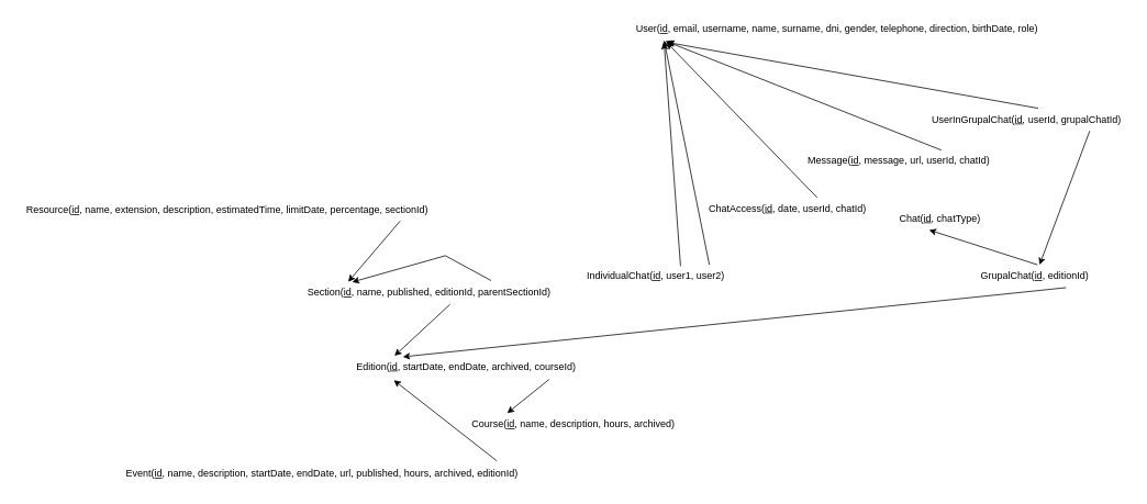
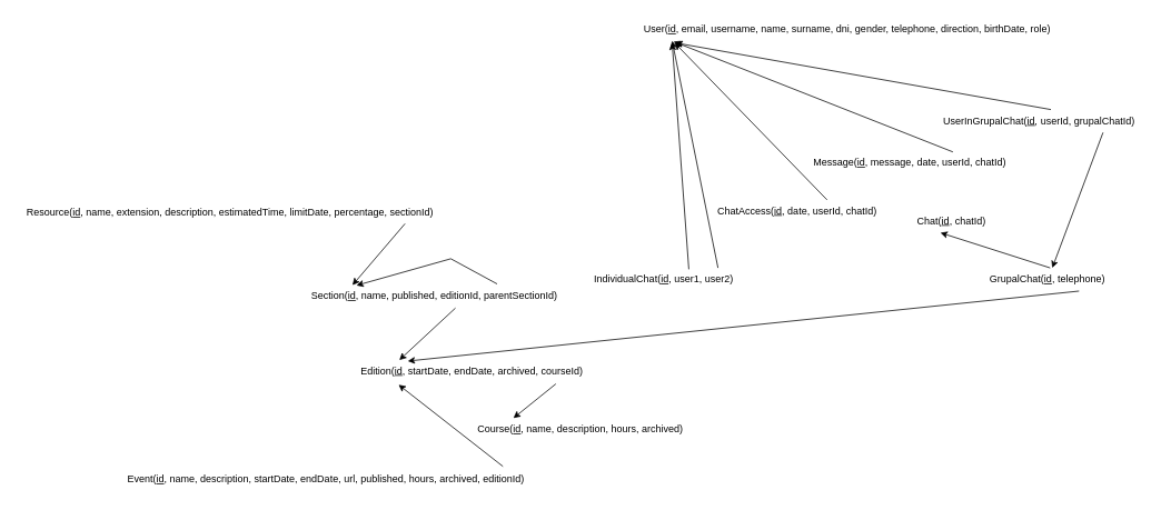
  <mxCell id="0" />
  <mxCell id="1" parent="0" />
  <mxCell id="2" value="Edition(&lt;u style=&quot;&quot;&gt;id&lt;/u&gt;, startDate, endDate, archived, courseId)" style="text;html=1;align=center;verticalAlign=middle;resizable=0;points=[];autosize=1;strokeColor=none;fillColor=none;" parent="1" vertex="1"><mxGeometry x="420" y="430" width="290" height="30" as="geometry" /></mxCell>
  <mxCell id="3" value="Course(&lt;u&gt;id&lt;/u&gt;, name, description, hours, archived)" style="text;html=1;align=center;verticalAlign=middle;resizable=0;points=[];autosize=1;strokeColor=none;fillColor=none;" parent="1" vertex="1"><mxGeometry x="560" y="500" width="270" height="30" as="geometry" /></mxCell>
  <mxCell id="4" value="" style="endArrow=classic;html=1;rounded=0;entryX=0.204;entryY=0.041;entryDx=0;entryDy=0;entryPerimeter=0;exitX=0.848;exitY=1.007;exitDx=0;exitDy=0;exitPerimeter=0;" parent="1" source="2" target="3" edge="1"><mxGeometry width="50" height="50" relative="1" as="geometry"><mxPoint x="310" y="400" as="sourcePoint" /><mxPoint x="360" y="350" as="targetPoint" /></mxGeometry></mxCell>
  <mxCell id="5" value="Section(&lt;u&gt;id&lt;/u&gt;, name, published, editionId, parentSectionId)" style="text;html=1;align=center;verticalAlign=middle;resizable=0;points=[];autosize=1;strokeColor=none;fillColor=none;" parent="1" vertex="1"><mxGeometry x="360" y="340" width="320" height="30" as="geometry" /></mxCell>
  <mxCell id="6" value="" style="endArrow=classic;html=1;rounded=0;entryX=0.209;entryY=0.067;entryDx=0;entryDy=0;entryPerimeter=0;exitX=0.736;exitY=0.007;exitDx=0;exitDy=0;exitPerimeter=0;" parent="1" source="5" target="5" edge="1"><mxGeometry width="50" height="50" relative="1" as="geometry"><mxPoint x="583.52" y="340" as="sourcePoint" /><mxPoint x="440" y="340" as="targetPoint" /><Array as="points"><mxPoint x="540" y="310" /></Array></mxGeometry></mxCell>
  <mxCell id="7" value="" style="endArrow=classic;html=1;rounded=0;entryX=0.201;entryY=0.053;entryDx=0;entryDy=0;entryPerimeter=0;exitX=0.58;exitY=0.972;exitDx=0;exitDy=0;exitPerimeter=0;" parent="1" source="5" target="2" edge="1"><mxGeometry width="50" height="50" relative="1" as="geometry"><mxPoint x="490" y="440" as="sourcePoint" /><mxPoint x="540" y="390" as="targetPoint" /></mxGeometry></mxCell>
  <mxCell id="8" value="Resource(&lt;u&gt;id&lt;/u&gt;, name, extension, description, estimatedTime, limitDate, percentage, sectionId)" style="text;html=1;align=center;verticalAlign=middle;resizable=0;points=[];autosize=1;strokeColor=none;fillColor=none;" parent="1" vertex="1"><mxGeometry x="20" y="240" width="510" height="30" as="geometry" /></mxCell>
  <mxCell id="9" value="" style="endArrow=classic;html=1;rounded=0;entryX=0.194;entryY=0.057;entryDx=0;entryDy=0;entryPerimeter=0;exitX=0.912;exitY=0.931;exitDx=0;exitDy=0;exitPerimeter=0;" parent="1" source="8" target="5" edge="1"><mxGeometry width="50" height="50" relative="1" as="geometry"><mxPoint x="556" y="379" as="sourcePoint" /><mxPoint x="488" y="442" as="targetPoint" /></mxGeometry></mxCell>
  <mxCell id="10" value="Event(&lt;u&gt;id&lt;/u&gt;, name, description, startDate, endDate, url, published, hours, archived, editionId)" style="text;html=1;align=center;verticalAlign=middle;resizable=0;points=[];autosize=1;strokeColor=none;fillColor=none;" parent="1" vertex="1"><mxGeometry x="140" y="560" width="500" height="30" as="geometry" /></mxCell>
  <mxCell id="11" value="" style="endArrow=classic;html=1;rounded=0;entryX=0.198;entryY=1.04;entryDx=0;entryDy=0;entryPerimeter=0;exitX=0.925;exitY=-0.027;exitDx=0;exitDy=0;exitPerimeter=0;" parent="1" source="10" target="2" edge="1"><mxGeometry width="50" height="50" relative="1" as="geometry"><mxPoint x="556" y="379" as="sourcePoint" /><mxPoint x="488" y="442" as="targetPoint" /></mxGeometry></mxCell>
  <mxCell id="12" value="User(&lt;u&gt;id&lt;/u&gt;, email, username, name, surname, dni, gender, telephone, direction, birthDate, role)" style="text;html=1;align=center;verticalAlign=middle;resizable=0;points=[];autosize=1;strokeColor=none;fillColor=none;" parent="1" vertex="1"><mxGeometry x="760" y="20" width="510" height="30" as="geometry" /></mxCell>
- <mxCell id="13" value="GrupalChat(&lt;u&gt;id&lt;/u&gt;, editionId)" style="text;html=1;align=center;verticalAlign=middle;resizable=0;points=[];autosize=1;strokeColor=none;fillColor=none;" parent="1" vertex="1"><mxGeometry x="1180" y="320" width="150" height="30" as="geometry" /></mxCell>
+ <mxCell id="13" value="GrupalChat(&lt;u&gt;id&lt;/u&gt;, telephone)" style="text;html=1;align=center;verticalAlign=middle;resizable=0;points=[];autosize=1;strokeColor=none;fillColor=none;" parent="1" vertex="1"><mxGeometry x="1180" y="320" width="150" height="30" as="geometry" /></mxCell>
  <mxCell id="14" value="" style="endArrow=classic;html=1;rounded=0;entryX=0.236;entryY=0.093;entryDx=0;entryDy=0;entryPerimeter=0;exitX=0.755;exitY=0.96;exitDx=0;exitDy=0;exitPerimeter=0;" parent="1" source="13" target="2" edge="1"><mxGeometry width="50" height="50" relative="1" as="geometry"><mxPoint x="556" y="379" as="sourcePoint" /><mxPoint x="488" y="442" as="targetPoint" /></mxGeometry></mxCell>
  <mxCell id="15" value="IndividualChat(&lt;u&gt;id&lt;/u&gt;, user1, user2)" style="text;html=1;align=center;verticalAlign=middle;resizable=0;points=[];autosize=1;strokeColor=none;fillColor=none;" parent="1" vertex="1"><mxGeometry x="700" y="320" width="190" height="30" as="geometry" /></mxCell>
- <mxCell id="16" value="Chat(&lt;u&gt;id&lt;/u&gt;, chatType)" style="text;html=1;align=center;verticalAlign=middle;resizable=0;points=[];autosize=1;strokeColor=none;fillColor=none;" parent="1" vertex="1"><mxGeometry x="1080" y="250" width="120" height="30" as="geometry" /></mxCell>
+ <mxCell id="16" value="Chat(&lt;u&gt;id&lt;/u&gt;, chatId)" style="text;html=1;align=center;verticalAlign=middle;resizable=0;points=[];autosize=1;strokeColor=none;fillColor=none;" parent="1" vertex="1"><mxGeometry x="1080" y="250" width="120" height="30" as="geometry" /></mxCell>
  <mxCell id="17" value="" style="endArrow=classic;html=1;rounded=0;exitX=0.524;exitY=0.033;exitDx=0;exitDy=0;exitPerimeter=0;entryX=0.392;entryY=0.961;entryDx=0;entryDy=0;entryPerimeter=0;" parent="1" source="13" target="16" edge="1"><mxGeometry width="50" height="50" relative="1" as="geometry"><mxPoint x="836" y="323" as="sourcePoint" /><mxPoint x="971" y="268" as="targetPoint" /></mxGeometry></mxCell>
  <mxCell id="18" value="" style="endArrow=classic;html=1;rounded=0;exitX=0.844;exitY=0.033;exitDx=0;exitDy=0;exitPerimeter=0;entryX=0.089;entryY=0.95;entryDx=0;entryDy=0;entryPerimeter=0;" parent="1" source="15" target="12" edge="1"><mxGeometry width="50" height="50" relative="1" as="geometry"><mxPoint x="836" y="323" as="sourcePoint" /><mxPoint x="971" y="260" as="targetPoint" /></mxGeometry></mxCell>
  <mxCell id="19" value="" style="endArrow=classic;html=1;rounded=0;exitX=0.66;exitY=0.089;exitDx=0;exitDy=0;exitPerimeter=0;entryX=0.089;entryY=1.033;entryDx=0;entryDy=0;entryPerimeter=0;" parent="1" source="15" target="12" edge="1"><mxGeometry width="50" height="50" relative="1" as="geometry"><mxPoint x="900" y="321" as="sourcePoint" /><mxPoint x="795" y="129" as="targetPoint" /></mxGeometry></mxCell>
  <mxCell id="20" value="UserInGrupalChat(&lt;u&gt;id&lt;/u&gt;&lt;i&gt;, &lt;/i&gt;userId, grupalChatId)" style="text;html=1;align=center;verticalAlign=middle;resizable=0;points=[];autosize=1;strokeColor=none;fillColor=none;" parent="1" vertex="1"><mxGeometry x="1120" y="130" width="250" height="30" as="geometry" /></mxCell>
  <mxCell id="21" value="" style="endArrow=classic;html=1;rounded=0;exitX=0.808;exitY=0.95;exitDx=0;exitDy=0;exitPerimeter=0;entryX=0.541;entryY=0.033;entryDx=0;entryDy=0;entryPerimeter=0;" parent="1" source="20" target="13" edge="1"><mxGeometry width="50" height="50" relative="1" as="geometry"><mxPoint x="900" y="321" as="sourcePoint" /><mxPoint x="795" y="129" as="targetPoint" /></mxGeometry></mxCell>
  <mxCell id="22" value="" style="endArrow=classic;html=1;rounded=0;exitX=0.558;exitY=0.033;exitDx=0;exitDy=0;exitPerimeter=0;entryX=0.097;entryY=1.033;entryDx=0;entryDy=0;entryPerimeter=0;" parent="1" source="20" target="12" edge="1"><mxGeometry width="50" height="50" relative="1" as="geometry"><mxPoint x="1252" y="219" as="sourcePoint" /><mxPoint x="1141" y="311" as="targetPoint" /></mxGeometry></mxCell>
- <mxCell id="23" value="Message(&lt;u&gt;id&lt;/u&gt;, message, url, userId, chatId)" style="text;html=1;align=center;verticalAlign=middle;resizable=0;points=[];autosize=1;strokeColor=none;fillColor=none;" parent="1" vertex="1"><mxGeometry x="965" y="180" width="250" height="30" as="geometry" /></mxCell>
+ <mxCell id="23" value="Message(&lt;u&gt;id&lt;/u&gt;, message, date, userId, chatId)" style="text;html=1;align=center;verticalAlign=middle;resizable=0;points=[];autosize=1;strokeColor=none;fillColor=none;" parent="1" vertex="1"><mxGeometry x="965" y="180" width="250" height="30" as="geometry" /></mxCell>
  <mxCell id="24" value="" style="endArrow=classic;html=1;rounded=0;exitX=0.708;exitY=0.061;exitDx=0;exitDy=0;exitPerimeter=0;entryX=0.092;entryY=0.978;entryDx=0;entryDy=0;entryPerimeter=0;" parent="1" source="23" target="12" edge="1"><mxGeometry width="50" height="50" relative="1" as="geometry"><mxPoint x="1220" y="161" as="sourcePoint" /><mxPoint x="799" y="131" as="targetPoint" /></mxGeometry></mxCell>
  <mxCell id="25" value="ChatAccess(&lt;u&gt;id&lt;/u&gt;, date, userId, chatId)" style="text;html=1;align=center;verticalAlign=middle;resizable=0;points=[];autosize=1;strokeColor=none;fillColor=none;" parent="1" vertex="1"><mxGeometry x="850" y="238" width="210" height="30" as="geometry" /></mxCell>
  <mxCell id="26" value="" style="endArrow=classic;html=1;rounded=0;exitX=0.672;exitY=0.044;exitDx=0;exitDy=0;exitPerimeter=0;entryX=0.095;entryY=1.033;entryDx=0;entryDy=0;entryPerimeter=0;" parent="1" source="25" target="12" edge="1"><mxGeometry width="50" height="50" relative="1" as="geometry"><mxPoint x="1117" y="202" as="sourcePoint" /><mxPoint x="797" y="129" as="targetPoint" /></mxGeometry></mxCell>
